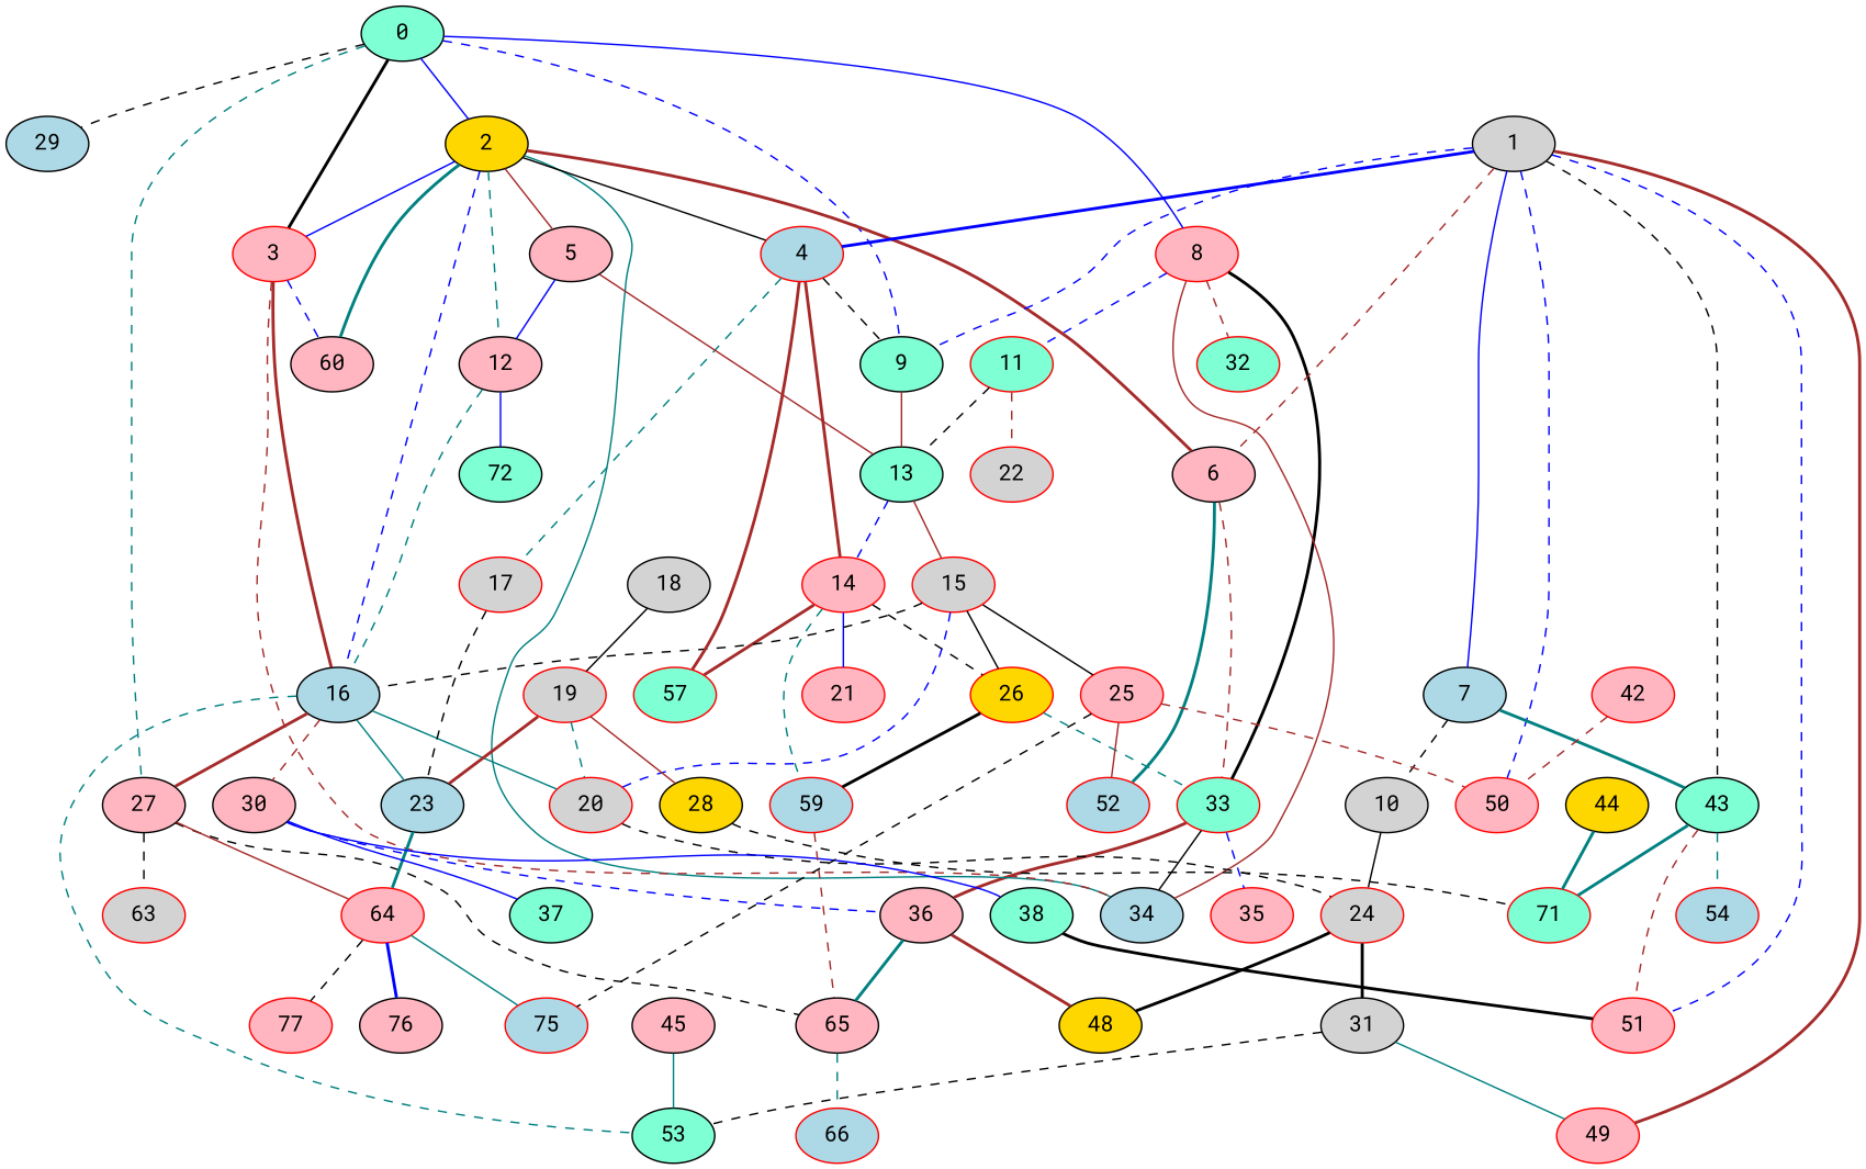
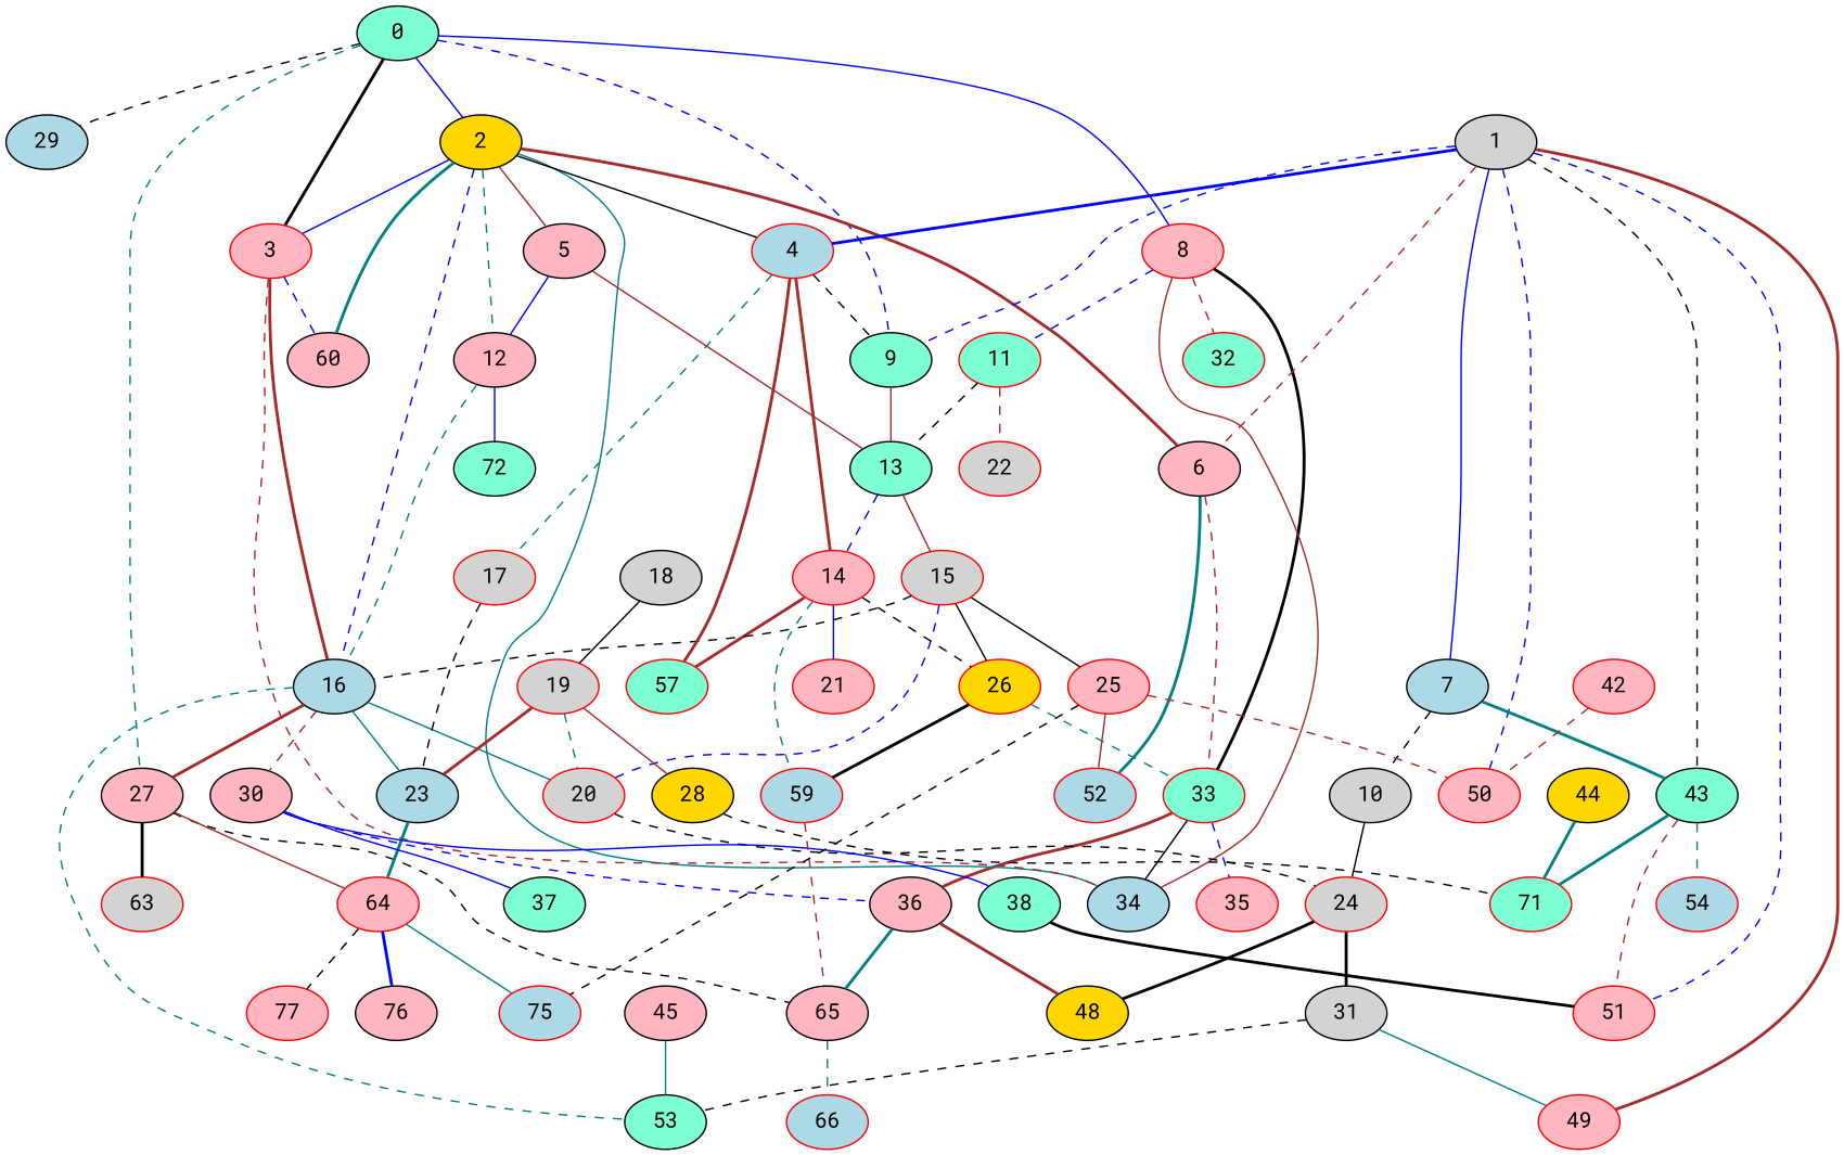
  graph {
    fontname="Roboto Mono"
    node [color=red fillcolor=lightpink fontname="Roboto Mono" style=filled]
    edge [color=brown fontname="Roboto Mono" style=dashed]
    32 [fillcolor=aquamarine]
    8
    11 [fillcolor=aquamarine]
    33 [fillcolor=aquamarine]
    34 [color=black fillcolor=lightblue]
    13 [color=black fillcolor=aquamarine]
    22 [fillcolor=lightgrey]
    36 [color=black]
    35
    14
    15 [fillcolor=lightgrey]
    65 [color=black]
    48 [color=black fillcolor=gold]
    75 [fillcolor=lightblue]
    64
    76 [color=black]
    77
    0 [color=black fillcolor=aquamarine]
    2 [color=black fillcolor=gold]
    27 [color=black]
    3
    9 [color=black fillcolor=aquamarine]
    29 [color=black fillcolor=lightblue]
    4 [fillcolor=lightblue]
    6 [color=black]
    16 [color=black fillcolor=lightblue]
    60 [color=black]
    12 [color=black]
    5 [color=black]
    63 [fillcolor=lightgrey]
    57 [fillcolor=aquamarine]
    17 [fillcolor=lightgrey]
    52 [fillcolor=lightblue]
    20 [fillcolor=lightgrey]
    23 [color=black fillcolor=lightblue]
    30 [color=black]
    53 [color=black fillcolor=aquamarine]
    72 [color=black fillcolor=aquamarine]
    66 [fillcolor=lightblue]
    1 [color=black fillcolor=lightgrey]
    7 [color=black fillcolor=lightblue]
    49
    51
    43 [color=black fillcolor=aquamarine]
    50
    10 [color=black fillcolor=lightgrey]
    71 [fillcolor=aquamarine]
    54 [fillcolor=lightblue]
    21
    26 [fillcolor=gold]
    59 [fillcolor=lightblue]
    24 [fillcolor=lightgrey]
    37 [color=black fillcolor=aquamarine]
    38 [color=black fillcolor=aquamarine]
    25
    31 [color=black fillcolor=lightgrey]
    18 [color=black fillcolor=lightgrey]
    19 [fillcolor=lightgrey]
    28 [color=black fillcolor=gold]
    42
    44 [color=black fillcolor=gold]
    45 [color=black]
    8 -- 32
    8 -- 11 [color=blue]
    8 -- 33 [color=black style=bold]
    8 -- 34 [style=solid]
    11 -- 13 [color=black]
    11 -- 22
    33 -- 34 [color=black style=solid]
    33 -- 36 [style=bold]
    33 -- 35 [color=blue]
    13 -- 14 [color=blue]
    13 -- 15 [style=solid]
    36 -- 65 [color=teal style=bold]
    36 -- 48 [style=bold]
    14 -- 57 [style=bold]
    14 -- 21 [color=blue style=solid]
    14 -- 26 [color=black]
    14 -- 59 [color=teal]
    15 -- 16 [color=black]
    15 -- 20 [color=blue]
    15 -- 26 [color=black style=solid]
    15 -- 25 [color=black style=solid]
    65 -- 66 [color=teal]
    64 -- 75 [color=teal style=solid]
    64 -- 76 [color=blue style=bold]
    64 -- 77 [color=black]
    0 -- 8 [color=blue style=solid]
    0 -- 2 [color=blue style=solid]
    0 -- 27 [color=teal]
    0 -- 3 [color=black style=bold]
    0 -- 9 [color=blue]
    0 -- 29 [color=black]
    2 -- 34 [color=teal style=solid]
    2 -- 3 [color=blue style=solid]
    2 -- 4 [color=black style=solid]
    2 -- 6 [style=bold]
    2 -- 16 [color=blue]
    2 -- 60 [color=teal style=bold]
    2 -- 12 [color=teal]
    2 -- 5 [style=solid]
    27 -- 65 [color=black]
    27 -- 64 [style=solid]
-   27 -- 63 [color=black]
+   27 -- 63 [color=black style=bold]
    3 -- 34
    3 -- 16 [style=bold]
    3 -- 60 [color=blue]
    9 -- 13 [style=solid]
    4 -- 14 [style=bold]
    4 -- 9 [color=black]
    4 -- 57 [style=bold]
    4 -- 17 [color=teal]
    6 -- 33
    6 -- 52 [color=teal style=bold]
    16 -- 27 [style=bold]
    16 -- 20 [color=teal style=solid]
    16 -- 23 [color=teal style=solid]
    16 -- 30
    16 -- 53 [color=teal]
    12 -- 16 [color=teal]
    12 -- 72 [color=blue style=solid]
    5 -- 13 [style=solid]
    5 -- 12 [color=blue style=solid]
    17 -- 23 [color=black]
    20 -- 24 [color=black]
    23 -- 64 [color=teal style=bold]
    30 -- 36 [color=blue]
    30 -- 37 [color=blue style=solid]
    30 -- 38 [color=blue style=solid]
    1 -- 9 [color=blue]
    1 -- 4 [color=blue style=bold]
    1 -- 6
    1 -- 7 [color=blue style=solid]
    1 -- 49 [style=bold]
    1 -- 51 [color=blue]
    1 -- 43 [color=black]
    1 -- 50 [color=blue]
    7 -- 43 [color=teal style=bold]
    7 -- 10 [color=black]
    43 -- 51
    43 -- 71 [color=teal style=bold]
    43 -- 54 [color=teal]
    10 -- 24 [color=black style=solid]
    26 -- 33 [color=teal]
    26 -- 59 [color=black style=bold]
    59 -- 65
    24 -- 48 [color=black style=bold]
    24 -- 31 [color=black style=bold]
    38 -- 51 [color=black style=bold]
    25 -- 75 [color=black]
    25 -- 52 [style=solid]
    25 -- 50
    31 -- 53 [color=black]
    31 -- 49 [color=teal style=solid]
    18 -- 19 [color=black style=solid]
    19 -- 20 [color=teal]
    19 -- 23 [style=bold]
    19 -- 28 [style=solid]
    28 -- 71 [color=black]
    42 -- 50
    44 -- 71 [color=teal style=bold]
    45 -- 53 [color=teal style=solid]
  }
